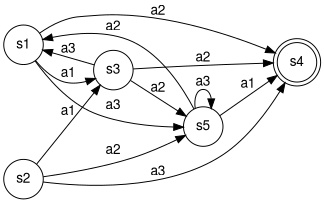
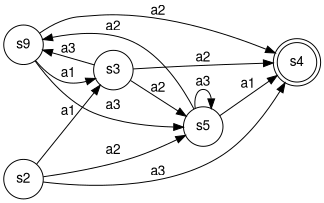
  digraph {
    fontname="Helvetica,Arial,sans-serif"
    rankdir=LR
    node [fontname="Helvetica,Arial,sans-serif" shape=circle]
    edge [fontname="Helvetica,Arial,sans-serif"]
    s4 [shape=doublecircle]
-   s1
+   s1 [label=s9]
    s3
    s5
    s2
    s1 -> s4 [label=a2]
    s1 -> s3 [label=a1]
    s1 -> s5 [label=a3]
    s3 -> s4 [label=a2]
    s3 -> s1 [label=a3]
    s3 -> s5 [label=a2]
    s5 -> s4 [label=a1]
    s5 -> s1 [label=a2]
    s5 -> s5 [label=a3]
    s2 -> s4 [label=a3]
    s2 -> s3 [label=a1]
    s2 -> s5 [label=a2]
  }
